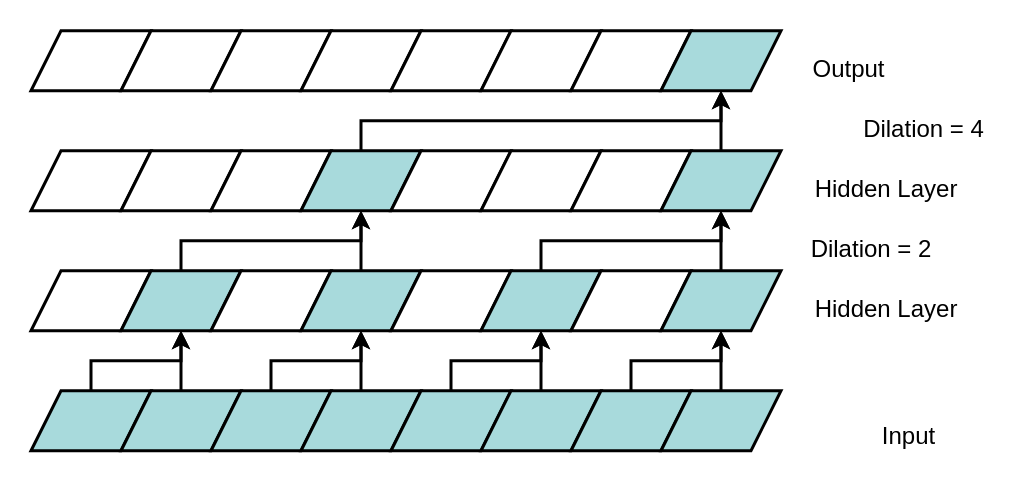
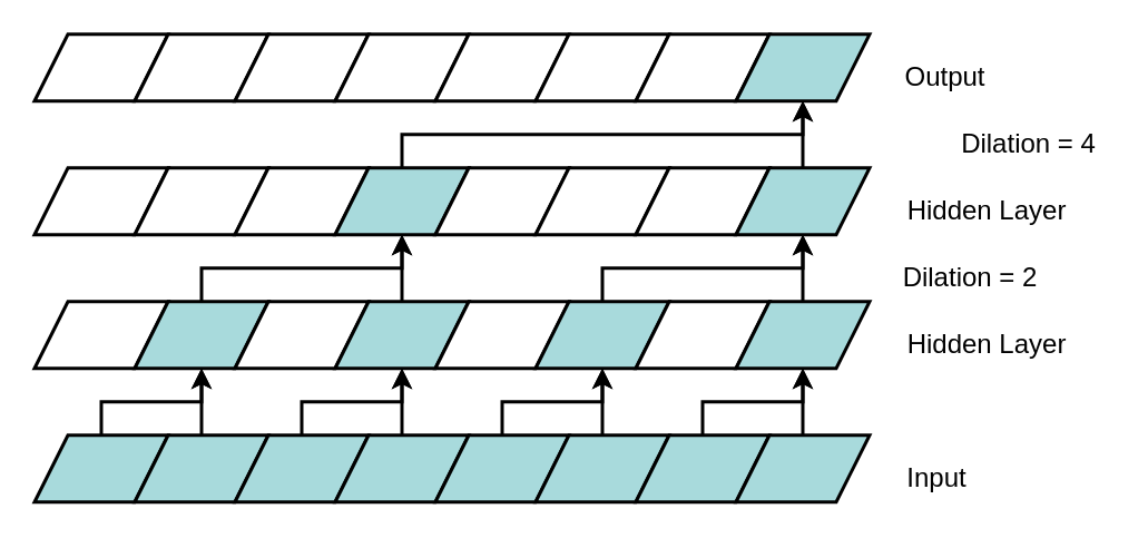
  <mxCell id="0" />
  <mxCell id="1" parent="0" />
  <mxCell id="2" value="" style="shape=parallelogram;perimeter=parallelogramPerimeter;whiteSpace=wrap;html=1;fixedSize=1;strokeColor=#000000;strokeWidth=2;" vertex="1" parent="1"><mxGeometry x="20" y="100" width="80" height="40" as="geometry" /></mxCell>
  <mxCell id="3" value="" style="shape=parallelogram;perimeter=parallelogramPerimeter;whiteSpace=wrap;html=1;fixedSize=1;strokeColor=#000000;strokeWidth=2;" vertex="1" parent="1"><mxGeometry x="80" y="100" width="80" height="40" as="geometry" /></mxCell>
  <mxCell id="4" value="" style="shape=parallelogram;perimeter=parallelogramPerimeter;whiteSpace=wrap;html=1;fixedSize=1;strokeColor=#000000;strokeWidth=2;" vertex="1" parent="1"><mxGeometry x="140" y="100" width="80" height="40" as="geometry" /></mxCell>
  <mxCell id="5" style="edgeStyle=orthogonalEdgeStyle;rounded=0;orthogonalLoop=1;jettySize=auto;html=1;entryX=0.5;entryY=1;entryDx=0;entryDy=0;strokeColor=#000000;strokeWidth=2;" edge="1" parent="1" source="6" target="19"><mxGeometry relative="1" as="geometry"><Array as="points"><mxPoint x="240" y="80" /><mxPoint x="480" y="80" /></Array></mxGeometry></mxCell>
  <mxCell id="6" value="" style="shape=parallelogram;perimeter=parallelogramPerimeter;whiteSpace=wrap;html=1;fixedSize=1;strokeColor=#000000;strokeWidth=2;fillColor=#A8DADC;" vertex="1" parent="1"><mxGeometry x="200" y="100" width="80" height="40" as="geometry" /></mxCell>
  <mxCell id="7" value="" style="shape=parallelogram;perimeter=parallelogramPerimeter;whiteSpace=wrap;html=1;fixedSize=1;strokeColor=#000000;strokeWidth=2;" vertex="1" parent="1"><mxGeometry x="260" y="100" width="80" height="40" as="geometry" /></mxCell>
  <mxCell id="8" value="" style="shape=parallelogram;perimeter=parallelogramPerimeter;whiteSpace=wrap;html=1;fixedSize=1;strokeColor=#000000;strokeWidth=2;" vertex="1" parent="1"><mxGeometry x="320" y="100" width="80" height="40" as="geometry" /></mxCell>
  <mxCell id="9" value="" style="shape=parallelogram;perimeter=parallelogramPerimeter;whiteSpace=wrap;html=1;fixedSize=1;strokeColor=#000000;strokeWidth=2;" vertex="1" parent="1"><mxGeometry x="380" y="100" width="80" height="40" as="geometry" /></mxCell>
  <mxCell id="10" style="edgeStyle=orthogonalEdgeStyle;rounded=0;orthogonalLoop=1;jettySize=auto;html=1;entryX=0.5;entryY=1;entryDx=0;entryDy=0;strokeColor=#000000;strokeWidth=2;fontSize=16;" edge="1" parent="1" source="11" target="19"><mxGeometry relative="1" as="geometry" /></mxCell>
  <mxCell id="11" value="" style="shape=parallelogram;perimeter=parallelogramPerimeter;whiteSpace=wrap;html=1;fixedSize=1;strokeColor=#000000;strokeWidth=2;fillColor=#A8DADC;" vertex="1" parent="1"><mxGeometry x="440" y="100" width="80" height="40" as="geometry" /></mxCell>
  <mxCell id="12" value="" style="shape=parallelogram;perimeter=parallelogramPerimeter;whiteSpace=wrap;html=1;fixedSize=1;strokeColor=#000000;strokeWidth=2;" vertex="1" parent="1"><mxGeometry x="20" y="20" width="80" height="40" as="geometry" /></mxCell>
  <mxCell id="13" value="" style="shape=parallelogram;perimeter=parallelogramPerimeter;whiteSpace=wrap;html=1;fixedSize=1;strokeColor=#000000;strokeWidth=2;" vertex="1" parent="1"><mxGeometry x="80" y="20" width="80" height="40" as="geometry" /></mxCell>
  <mxCell id="14" value="" style="shape=parallelogram;perimeter=parallelogramPerimeter;whiteSpace=wrap;html=1;fixedSize=1;strokeColor=#000000;strokeWidth=2;" vertex="1" parent="1"><mxGeometry x="140" y="20" width="80" height="40" as="geometry" /></mxCell>
  <mxCell id="15" value="" style="shape=parallelogram;perimeter=parallelogramPerimeter;whiteSpace=wrap;html=1;fixedSize=1;strokeColor=#000000;strokeWidth=2;" vertex="1" parent="1"><mxGeometry x="200" y="20" width="80" height="40" as="geometry" /></mxCell>
  <mxCell id="16" value="" style="shape=parallelogram;perimeter=parallelogramPerimeter;whiteSpace=wrap;html=1;fixedSize=1;strokeColor=#000000;strokeWidth=2;" vertex="1" parent="1"><mxGeometry x="260" y="20" width="80" height="40" as="geometry" /></mxCell>
  <mxCell id="17" value="" style="shape=parallelogram;perimeter=parallelogramPerimeter;whiteSpace=wrap;html=1;fixedSize=1;strokeColor=#000000;strokeWidth=2;" vertex="1" parent="1"><mxGeometry x="320" y="20" width="80" height="40" as="geometry" /></mxCell>
  <mxCell id="18" value="" style="shape=parallelogram;perimeter=parallelogramPerimeter;whiteSpace=wrap;html=1;fixedSize=1;strokeColor=#000000;strokeWidth=2;" vertex="1" parent="1"><mxGeometry x="380" y="20" width="80" height="40" as="geometry" /></mxCell>
  <mxCell id="19" value="" style="shape=parallelogram;perimeter=parallelogramPerimeter;whiteSpace=wrap;html=1;fixedSize=1;strokeColor=#000000;strokeWidth=2;fillColor=#A8DADC;" vertex="1" parent="1"><mxGeometry x="440" y="20" width="80" height="40" as="geometry" /></mxCell>
  <mxCell id="20" value="" style="shape=parallelogram;perimeter=parallelogramPerimeter;whiteSpace=wrap;html=1;fixedSize=1;strokeColor=#000000;strokeWidth=2;" vertex="1" parent="1"><mxGeometry x="20" y="180" width="80" height="40" as="geometry" /></mxCell>
  <mxCell id="21" style="edgeStyle=orthogonalEdgeStyle;rounded=0;orthogonalLoop=1;jettySize=auto;html=1;entryX=0.5;entryY=1;entryDx=0;entryDy=0;strokeColor=#000000;strokeWidth=2;" edge="1" parent="1" source="22" target="6"><mxGeometry relative="1" as="geometry"><Array as="points"><mxPoint x="120" y="160" /><mxPoint x="240" y="160" /></Array></mxGeometry></mxCell>
  <mxCell id="22" value="" style="shape=parallelogram;perimeter=parallelogramPerimeter;whiteSpace=wrap;html=1;fixedSize=1;strokeColor=#000000;strokeWidth=2;fillColor=#A8DADC;" vertex="1" parent="1"><mxGeometry x="80" y="180" width="80" height="40" as="geometry" /></mxCell>
  <mxCell id="23" value="" style="shape=parallelogram;perimeter=parallelogramPerimeter;whiteSpace=wrap;html=1;fixedSize=1;strokeColor=#000000;strokeWidth=2;" vertex="1" parent="1"><mxGeometry x="140" y="180" width="80" height="40" as="geometry" /></mxCell>
  <mxCell id="24" style="edgeStyle=orthogonalEdgeStyle;rounded=0;orthogonalLoop=1;jettySize=auto;html=1;strokeColor=#000000;strokeWidth=2;" edge="1" parent="1" source="25"><mxGeometry relative="1" as="geometry"><mxPoint x="240" y="140" as="targetPoint" /></mxGeometry></mxCell>
  <mxCell id="25" value="" style="shape=parallelogram;perimeter=parallelogramPerimeter;whiteSpace=wrap;html=1;fixedSize=1;strokeColor=#000000;strokeWidth=2;fillColor=#A8DADC;" vertex="1" parent="1"><mxGeometry x="200" y="180" width="80" height="40" as="geometry" /></mxCell>
  <mxCell id="26" value="" style="shape=parallelogram;perimeter=parallelogramPerimeter;whiteSpace=wrap;html=1;fixedSize=1;strokeColor=#000000;strokeWidth=2;" vertex="1" parent="1"><mxGeometry x="260" y="180" width="80" height="40" as="geometry" /></mxCell>
  <mxCell id="27" style="edgeStyle=orthogonalEdgeStyle;rounded=0;orthogonalLoop=1;jettySize=auto;html=1;entryX=0.5;entryY=1;entryDx=0;entryDy=0;strokeColor=#000000;strokeWidth=2;" edge="1" parent="1" source="28" target="11"><mxGeometry relative="1" as="geometry"><Array as="points"><mxPoint x="360" y="160" /><mxPoint x="480" y="160" /></Array></mxGeometry></mxCell>
  <mxCell id="28" value="" style="shape=parallelogram;perimeter=parallelogramPerimeter;whiteSpace=wrap;html=1;fixedSize=1;strokeColor=#000000;strokeWidth=2;fillColor=#A8DADC;" vertex="1" parent="1"><mxGeometry x="320" y="180" width="80" height="40" as="geometry" /></mxCell>
  <mxCell id="29" value="" style="shape=parallelogram;perimeter=parallelogramPerimeter;whiteSpace=wrap;html=1;fixedSize=1;strokeColor=#000000;strokeWidth=2;" vertex="1" parent="1"><mxGeometry x="380" y="180" width="80" height="40" as="geometry" /></mxCell>
  <mxCell id="30" style="edgeStyle=orthogonalEdgeStyle;rounded=0;orthogonalLoop=1;jettySize=auto;html=1;strokeColor=#000000;strokeWidth=2;fontSize=16;" edge="1" parent="1" source="31"><mxGeometry relative="1" as="geometry"><mxPoint x="480" y="140" as="targetPoint" /></mxGeometry></mxCell>
  <mxCell id="31" value="" style="shape=parallelogram;perimeter=parallelogramPerimeter;whiteSpace=wrap;html=1;fixedSize=1;strokeColor=#000000;strokeWidth=2;fillColor=#A8DADC;" vertex="1" parent="1"><mxGeometry x="440" y="180" width="80" height="40" as="geometry" /></mxCell>
  <mxCell id="32" style="edgeStyle=orthogonalEdgeStyle;rounded=0;orthogonalLoop=1;jettySize=auto;html=1;entryX=0.5;entryY=1;entryDx=0;entryDy=0;strokeColor=#000000;strokeWidth=2;" edge="1" parent="1" source="33" target="22"><mxGeometry relative="1" as="geometry" /></mxCell>
  <mxCell id="33" value="" style="shape=parallelogram;perimeter=parallelogramPerimeter;whiteSpace=wrap;html=1;fixedSize=1;strokeColor=#000000;strokeWidth=2;fillColor=#A8DADC;" vertex="1" parent="1"><mxGeometry x="20" y="260" width="80" height="40" as="geometry" /></mxCell>
  <mxCell id="34" style="edgeStyle=orthogonalEdgeStyle;rounded=0;orthogonalLoop=1;jettySize=auto;html=1;entryX=0.5;entryY=1;entryDx=0;entryDy=0;strokeColor=#000000;strokeWidth=2;" edge="1" parent="1" source="35" target="22"><mxGeometry relative="1" as="geometry" /></mxCell>
  <mxCell id="35" value="" style="shape=parallelogram;perimeter=parallelogramPerimeter;whiteSpace=wrap;html=1;fixedSize=1;strokeColor=#000000;strokeWidth=2;fillColor=#A8DADC;" vertex="1" parent="1"><mxGeometry x="80" y="260" width="80" height="40" as="geometry" /></mxCell>
  <mxCell id="36" style="edgeStyle=orthogonalEdgeStyle;rounded=0;orthogonalLoop=1;jettySize=auto;html=1;entryX=0.5;entryY=1;entryDx=0;entryDy=0;strokeColor=#000000;strokeWidth=2;" edge="1" parent="1" source="37" target="25"><mxGeometry relative="1" as="geometry" /></mxCell>
  <mxCell id="37" value="" style="shape=parallelogram;perimeter=parallelogramPerimeter;whiteSpace=wrap;html=1;fixedSize=1;strokeColor=#000000;strokeWidth=2;fillColor=#A8DADC;" vertex="1" parent="1"><mxGeometry x="140" y="260" width="80" height="40" as="geometry" /></mxCell>
  <mxCell id="38" style="edgeStyle=orthogonalEdgeStyle;rounded=0;orthogonalLoop=1;jettySize=auto;html=1;entryX=0.5;entryY=1;entryDx=0;entryDy=0;strokeColor=#000000;strokeWidth=2;" edge="1" parent="1" source="39" target="25"><mxGeometry relative="1" as="geometry" /></mxCell>
  <mxCell id="39" value="" style="shape=parallelogram;perimeter=parallelogramPerimeter;whiteSpace=wrap;html=1;fixedSize=1;strokeColor=#000000;strokeWidth=2;fillColor=#A8DADC;" vertex="1" parent="1"><mxGeometry x="200" y="260" width="80" height="40" as="geometry" /></mxCell>
  <mxCell id="40" style="edgeStyle=orthogonalEdgeStyle;rounded=0;orthogonalLoop=1;jettySize=auto;html=1;entryX=0.5;entryY=1;entryDx=0;entryDy=0;strokeColor=#000000;strokeWidth=2;" edge="1" parent="1" source="41" target="28"><mxGeometry relative="1" as="geometry" /></mxCell>
  <mxCell id="41" value="" style="shape=parallelogram;perimeter=parallelogramPerimeter;whiteSpace=wrap;html=1;fixedSize=1;strokeColor=#000000;strokeWidth=2;fillColor=#A8DADC;" vertex="1" parent="1"><mxGeometry x="260" y="260" width="80" height="40" as="geometry" /></mxCell>
  <mxCell id="42" style="edgeStyle=orthogonalEdgeStyle;rounded=0;orthogonalLoop=1;jettySize=auto;html=1;entryX=0.5;entryY=1;entryDx=0;entryDy=0;strokeColor=#000000;strokeWidth=2;" edge="1" parent="1" source="43" target="28"><mxGeometry relative="1" as="geometry" /></mxCell>
  <mxCell id="43" value="" style="shape=parallelogram;perimeter=parallelogramPerimeter;whiteSpace=wrap;html=1;fixedSize=1;strokeColor=#000000;strokeWidth=2;fillColor=#A8DADC;" vertex="1" parent="1"><mxGeometry x="320" y="260" width="80" height="40" as="geometry" /></mxCell>
  <mxCell id="44" style="edgeStyle=orthogonalEdgeStyle;rounded=0;orthogonalLoop=1;jettySize=auto;html=1;entryX=0.5;entryY=1;entryDx=0;entryDy=0;strokeColor=#000000;strokeWidth=2;" edge="1" parent="1" source="45" target="31"><mxGeometry relative="1" as="geometry" /></mxCell>
  <mxCell id="45" value="" style="shape=parallelogram;perimeter=parallelogramPerimeter;whiteSpace=wrap;html=1;fixedSize=1;strokeColor=#000000;strokeWidth=2;fillColor=#A8DADC;" vertex="1" parent="1"><mxGeometry x="380" y="260" width="80" height="40" as="geometry" /></mxCell>
  <mxCell id="46" style="edgeStyle=orthogonalEdgeStyle;rounded=0;orthogonalLoop=1;jettySize=auto;html=1;entryX=0.5;entryY=1;entryDx=0;entryDy=0;strokeColor=#000000;strokeWidth=2;fontSize=16;" edge="1" parent="1" source="47" target="31"><mxGeometry relative="1" as="geometry" /></mxCell>
  <mxCell id="47" value="" style="shape=parallelogram;perimeter=parallelogramPerimeter;whiteSpace=wrap;html=1;fixedSize=1;strokeColor=#000000;strokeWidth=2;labelBackgroundColor=none;fillColor=#A8DADC;" vertex="1" parent="1"><mxGeometry x="440" y="260" width="80" height="40" as="geometry" /></mxCell>
- <mxCell id="48" value="Input" style="text;html=1;align=center;verticalAlign=middle;resizable=0;points=[];autosize=1;strokeColor=none;fillColor=none;fontSize=16;" vertex="1" parent="1"><mxGeometry x="575" y="275" width="60" height="30" as="geometry" /></mxCell>
+ <mxCell id="48" value="Input" style="text;html=1;align=center;verticalAlign=middle;resizable=0;points=[];autosize=1;strokeColor=none;fillColor=none;fontSize=16;" vertex="1" parent="1"><mxGeometry x="530" y="270" width="60" height="30" as="geometry" /></mxCell>
  <mxCell id="49" value="Hidden Layer" style="text;html=1;align=center;verticalAlign=middle;resizable=0;points=[];autosize=1;strokeColor=none;fillColor=none;fontSize=16;" vertex="1" parent="1"><mxGeometry x="530" y="190" width="120" height="30" as="geometry" /></mxCell>
  <mxCell id="50" value="Hidden Layer" style="text;html=1;align=center;verticalAlign=middle;resizable=0;points=[];autosize=1;strokeColor=none;fillColor=none;fontSize=16;" vertex="1" parent="1"><mxGeometry x="530" y="110" width="120" height="30" as="geometry" /></mxCell>
  <mxCell id="51" value="Dilation = 2" style="text;html=1;align=center;verticalAlign=middle;resizable=0;points=[];autosize=1;strokeColor=none;fillColor=none;fontSize=16;" vertex="1" parent="1"><mxGeometry x="530" y="150" width="100" height="30" as="geometry" /></mxCell>
  <mxCell id="52" value="Dilation = 4" style="text;html=1;align=center;verticalAlign=middle;resizable=0;points=[];autosize=1;strokeColor=none;fillColor=none;fontSize=16;" vertex="1" parent="1"><mxGeometry x="565" y="70" width="100" height="30" as="geometry" /></mxCell>
  <mxCell id="53" value="Output" style="text;html=1;align=center;verticalAlign=middle;resizable=0;points=[];autosize=1;strokeColor=none;fillColor=none;fontSize=16;" vertex="1" parent="1"><mxGeometry x="530" y="30" width="70" height="30" as="geometry" /></mxCell>
